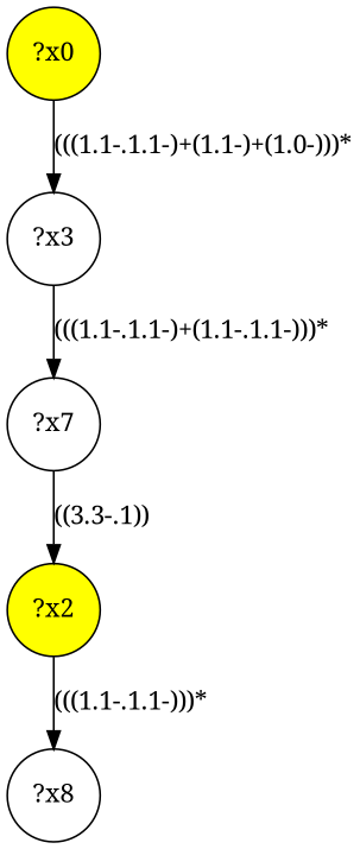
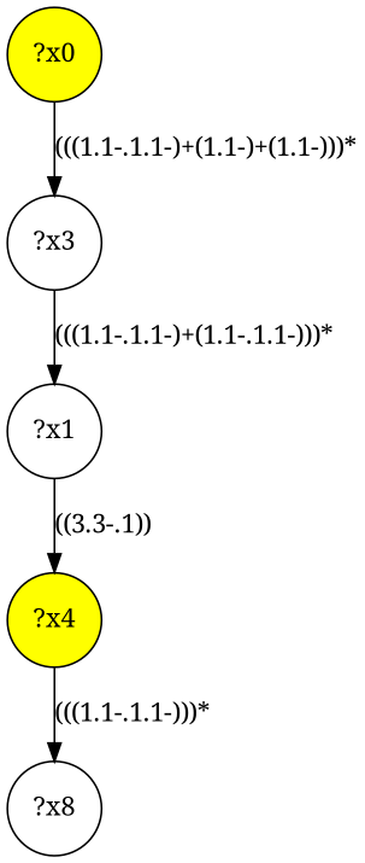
  digraph {
    fontname="Noto Serif"
    node [fontname="Noto Serif" shape=circle]
    edge [fontname="Noto Serif"]
    n1 [fillcolor=yellow label="?x0" style="filled,"]
    n2 [label="?x3"]
-   n3 [label="?x7"]
-   n4 [fillcolor=yellow label="?x2" style="filled,"]
+   n3 [label="?x1"]
+   n4 [fillcolor=yellow label="?x4" style="filled,"]
    n5 [label="?x8"]
-   n1 -> n2 [label="(((1.1-.1.1-)+(1.1-)+(1.0-)))*"]
+   n1 -> n2 [label="(((1.1-.1.1-)+(1.1-)+(1.1-)))*"]
    n2 -> n3 [label="(((1.1-.1.1-)+(1.1-.1.1-)))*"]
    n3 -> n4 [label="((3.3-.1))"]
    n4 -> n5 [label="(((1.1-.1.1-)))*"]
  }
